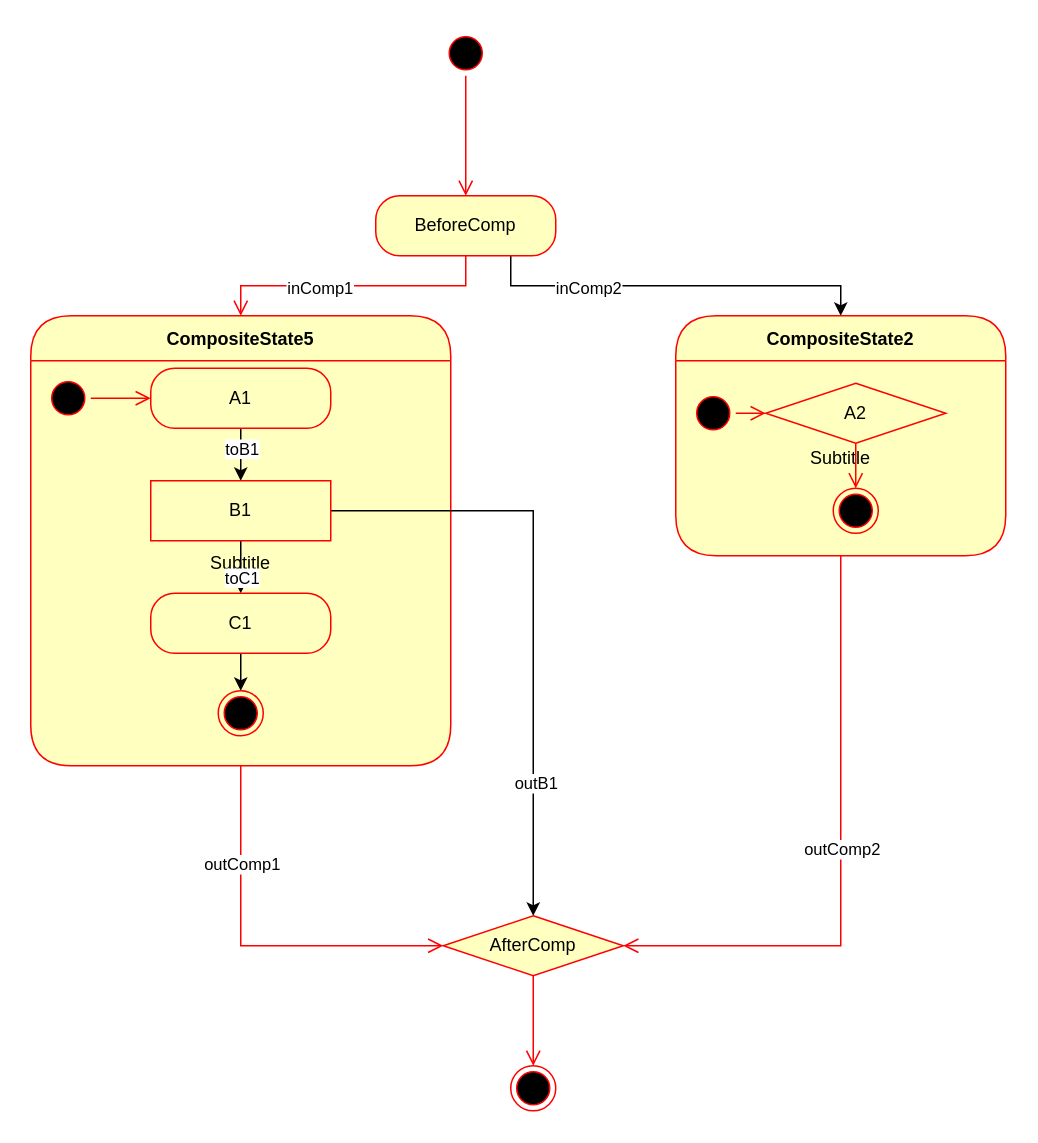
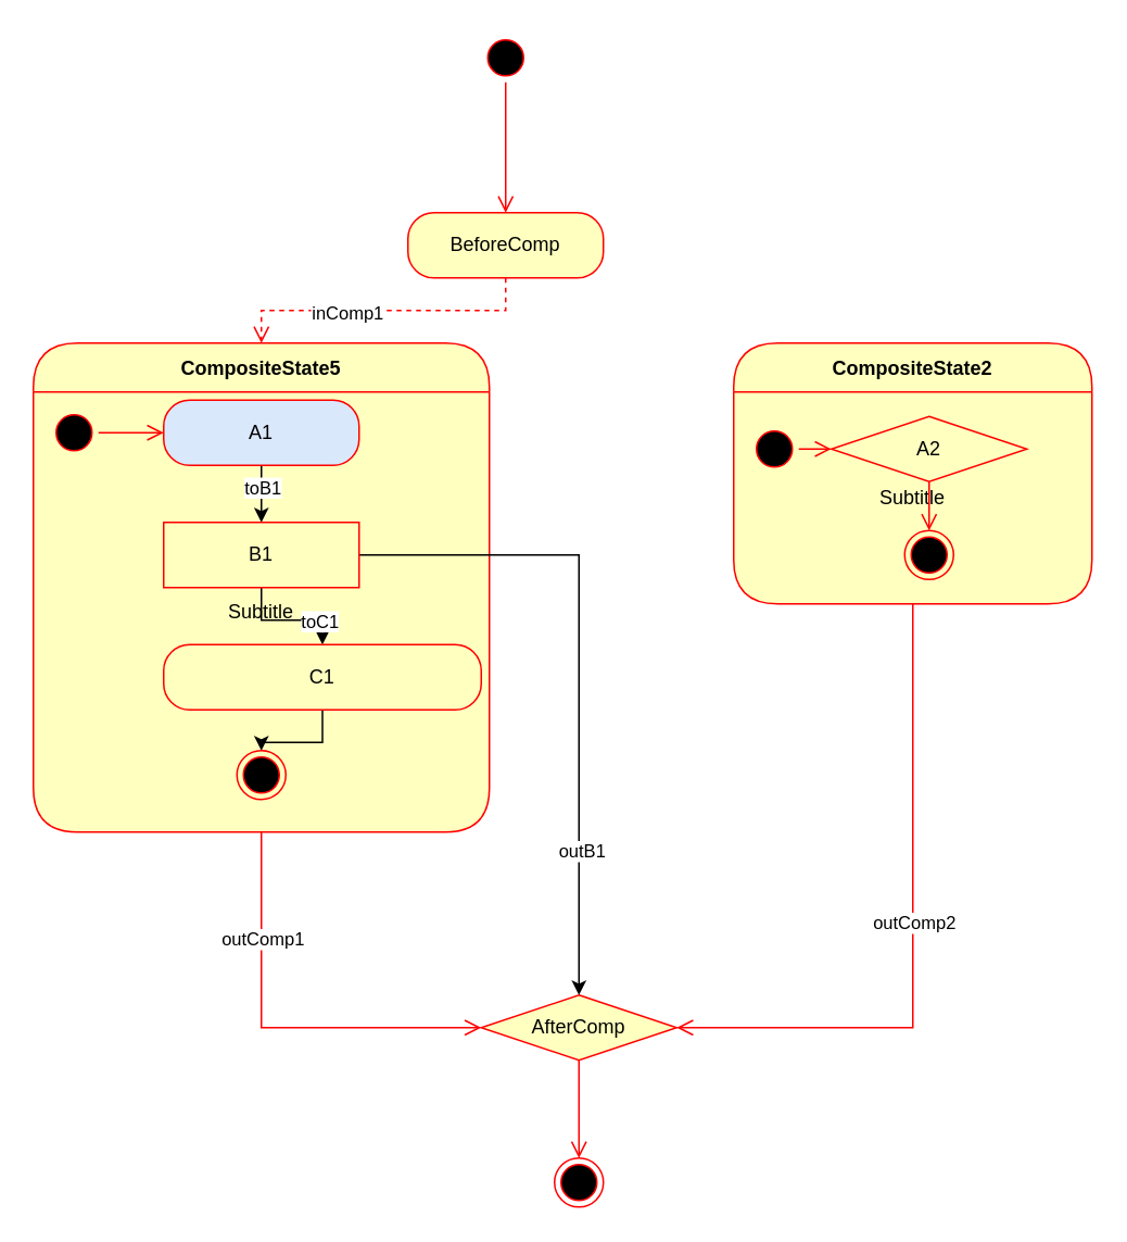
  <mxCell id="0" />
  <mxCell id="1" parent="0" />
  <mxCell id="2" value="" style="ellipse;html=1;shape=startState;fillColor=#000000;strokeColor=#ff0000;" vertex="1" parent="1"><mxGeometry x="295" y="20" width="30" height="30" as="geometry" /></mxCell>
  <mxCell id="3" value="" style="edgeStyle=orthogonalEdgeStyle;html=1;verticalAlign=bottom;endArrow=open;endSize=8;strokeColor=#ff0000;rounded=0;entryX=0.5;entryY=0;entryDx=0;entryDy=0;" edge="1" source="2" parent="1" target="6"><mxGeometry relative="1" as="geometry"><mxPoint x="310" y="110" as="targetPoint" /></mxGeometry></mxCell>
- <mxCell id="4" style="edgeStyle=orthogonalEdgeStyle;rounded=0;orthogonalLoop=1;jettySize=auto;html=1;entryX=0.5;entryY=0;entryDx=0;entryDy=0;exitX=0.75;exitY=1;exitDx=0;exitDy=0;" edge="1" parent="1" source="6" target="26"><mxGeometry relative="1" as="geometry" /></mxCell>
- <mxCell id="5" value="inComp2" style="edgeLabel;html=1;align=center;verticalAlign=middle;resizable=0;points=[];" vertex="1" connectable="0" parent="4"><mxGeometry x="-0.456" y="-1" relative="1" as="geometry"><mxPoint as="offset" /></mxGeometry></mxCell>
  <mxCell id="6" value="BeforeComp" style="rounded=1;whiteSpace=wrap;html=1;arcSize=40;fontColor=#000000;fillColor=#ffffc0;strokeColor=#ff0000;" vertex="1" parent="1"><mxGeometry x="250" y="130" width="120" height="40" as="geometry" /></mxCell>
- <mxCell id="7" value="" style="edgeStyle=orthogonalEdgeStyle;html=1;verticalAlign=bottom;endArrow=open;endSize=8;strokeColor=#ff0000;rounded=0;entryX=0.5;entryY=0;entryDx=0;entryDy=0;" edge="1" source="6" parent="1" target="9"><mxGeometry relative="1" as="geometry"><mxPoint x="145" y="230" as="targetPoint" /></mxGeometry></mxCell>
+ <mxCell id="7" value="" style="edgeStyle=orthogonalEdgeStyle;html=1;verticalAlign=bottom;endArrow=open;endSize=8;strokeColor=#ff0000;rounded=0;entryX=0.5;entryY=0;entryDx=0;entryDy=0;dashed=1;" edge="1" source="6" parent="1" target="9"><mxGeometry relative="1" as="geometry"><mxPoint x="145" y="230" as="targetPoint" /></mxGeometry></mxCell>
  <mxCell id="8" value="inComp1" style="edgeLabel;html=1;align=center;verticalAlign=middle;resizable=0;points=[];" vertex="1" connectable="0" parent="7"><mxGeometry x="0.238" y="1" relative="1" as="geometry"><mxPoint as="offset" /></mxGeometry></mxCell>
  <mxCell id="9" value="CompositeState5" style="swimlane;fontStyle=1;align=center;verticalAlign=middle;childLayout=stackLayout;horizontal=1;startSize=30;horizontalStack=0;resizeParent=0;resizeLast=1;container=0;fontColor=#000000;collapsible=0;rounded=1;arcSize=30;strokeColor=#ff0000;fillColor=#ffffc0;swimlaneFillColor=#ffffc0;dropTarget=0;" vertex="1" parent="1"><mxGeometry x="20" y="210" width="280" height="300" as="geometry" /></mxCell>
  <mxCell id="10" value="Subtitle" style="text;html=1;strokeColor=none;fillColor=none;align=center;verticalAlign=middle;spacingLeft=4;spacingRight=4;whiteSpace=wrap;overflow=hidden;rotatable=0;fontColor=#000000;" vertex="1" parent="9"><mxGeometry y="30" width="280" height="270" as="geometry" /></mxCell>
  <mxCell id="11" value="" style="edgeStyle=orthogonalEdgeStyle;html=1;verticalAlign=bottom;endArrow=open;endSize=8;strokeColor=#ff0000;rounded=0;entryX=0;entryY=0.5;entryDx=0;entryDy=0;" edge="1" source="9" parent="1" target="35"><mxGeometry relative="1" as="geometry"><mxPoint x="100" y="650" as="targetPoint" /></mxGeometry></mxCell>
  <mxCell id="12" value="outComp1" style="edgeLabel;html=1;align=center;verticalAlign=middle;resizable=0;points=[];" vertex="1" connectable="0" parent="11"><mxGeometry x="-0.493" relative="1" as="geometry"><mxPoint as="offset" /></mxGeometry></mxCell>
  <mxCell id="13" value="" style="ellipse;html=1;shape=startState;fillColor=#000000;strokeColor=#ff0000;" vertex="1" parent="1"><mxGeometry x="30" y="250" width="30" height="30" as="geometry" /></mxCell>
  <mxCell id="14" value="" style="edgeStyle=orthogonalEdgeStyle;html=1;verticalAlign=bottom;endArrow=open;endSize=8;strokeColor=#ff0000;rounded=0;" edge="1" source="13" parent="1" target="17"><mxGeometry relative="1" as="geometry"><mxPoint x="45" y="340" as="targetPoint" /></mxGeometry></mxCell>
  <mxCell id="15" value="" style="edgeStyle=orthogonalEdgeStyle;rounded=0;orthogonalLoop=1;jettySize=auto;html=1;" edge="1" parent="1" source="17" target="22"><mxGeometry relative="1" as="geometry" /></mxCell>
  <mxCell id="16" value="toB1" style="edgeLabel;html=1;align=center;verticalAlign=middle;resizable=0;points=[];" vertex="1" connectable="0" parent="15"><mxGeometry x="-0.422" relative="1" as="geometry"><mxPoint as="offset" /></mxGeometry></mxCell>
- <mxCell id="17" value="A1" style="rounded=1;whiteSpace=wrap;html=1;arcSize=40;fontColor=#000000;fillColor=#ffffc0;strokeColor=#ff0000;" vertex="1" parent="1"><mxGeometry x="100" y="245" width="120" height="40" as="geometry" /></mxCell>
+ <mxCell id="17" value="A1" style="rounded=1;whiteSpace=wrap;html=1;arcSize=40;fontColor=#000000;fillColor=#dae8fc;strokeColor=#ff0000;" vertex="1" parent="1"><mxGeometry x="100" y="245" width="120" height="40" as="geometry" /></mxCell>
  <mxCell id="18" value="" style="edgeStyle=orthogonalEdgeStyle;rounded=0;orthogonalLoop=1;jettySize=auto;html=1;" edge="1" parent="1" source="22" target="24"><mxGeometry relative="1" as="geometry" /></mxCell>
  <mxCell id="19" value="toC1" style="edgeLabel;html=1;align=center;verticalAlign=middle;resizable=0;points=[];" vertex="1" connectable="0" parent="18"><mxGeometry x="0.52" relative="1" as="geometry"><mxPoint as="offset" /></mxGeometry></mxCell>
  <mxCell id="20" style="edgeStyle=orthogonalEdgeStyle;rounded=0;orthogonalLoop=1;jettySize=auto;html=1;entryX=0.5;entryY=0;entryDx=0;entryDy=0;" edge="1" parent="1" source="22" target="35"><mxGeometry relative="1" as="geometry" /></mxCell>
  <mxCell id="21" value="outB1" style="edgeLabel;html=1;align=center;verticalAlign=middle;resizable=0;points=[];" vertex="1" connectable="0" parent="20"><mxGeometry x="0.561" y="1" relative="1" as="geometry"><mxPoint as="offset" /></mxGeometry></mxCell>
  <mxCell id="22" value="B1" style="whiteSpace=wrap;html=1;arcSize=40;fontColor=#000000;fillColor=#ffffc0;strokeColor=#ff0000;rounded=0;" vertex="1" parent="1"><mxGeometry x="100" y="320" width="120" height="40" as="geometry" /></mxCell>
  <mxCell id="23" value="" style="edgeStyle=orthogonalEdgeStyle;rounded=0;orthogonalLoop=1;jettySize=auto;html=1;" edge="1" parent="1" source="24" target="25"><mxGeometry relative="1" as="geometry"><mxPoint x="160" y="460" as="targetPoint" /></mxGeometry></mxCell>
- <mxCell id="24" value="C1" style="rounded=1;whiteSpace=wrap;html=1;arcSize=40;fontColor=#000000;fillColor=#ffffc0;strokeColor=#ff0000;" vertex="1" parent="1"><mxGeometry x="100" y="395" width="120" height="40" as="geometry" /></mxCell>
+ <mxCell id="24" value="C1" style="rounded=1;whiteSpace=wrap;html=1;arcSize=40;fontColor=#000000;fillColor=#ffffc0;strokeColor=#ff0000;" vertex="1" parent="1"><mxGeometry x="100" y="395" width="195" height="40" as="geometry" /></mxCell>
  <mxCell id="25" value="" style="ellipse;html=1;shape=endState;fillColor=#000000;strokeColor=#ff0000;" vertex="1" parent="1"><mxGeometry x="145" y="460" width="30" height="30" as="geometry" /></mxCell>
  <mxCell id="26" value="CompositeState2" style="swimlane;fontStyle=1;align=center;verticalAlign=middle;childLayout=stackLayout;horizontal=1;startSize=30;horizontalStack=0;resizeParent=0;resizeLast=1;container=0;fontColor=#000000;collapsible=0;rounded=1;arcSize=30;strokeColor=#ff0000;fillColor=#ffffc0;swimlaneFillColor=#ffffc0;dropTarget=0;" vertex="1" parent="1"><mxGeometry x="450" y="210" width="220" height="160" as="geometry" /></mxCell>
  <mxCell id="27" value="Subtitle" style="text;html=1;strokeColor=none;fillColor=none;align=center;verticalAlign=middle;spacingLeft=4;spacingRight=4;whiteSpace=wrap;overflow=hidden;rotatable=0;fontColor=#000000;" vertex="1" parent="26"><mxGeometry y="30" width="220" height="130" as="geometry" /></mxCell>
  <mxCell id="28" value="" style="edgeStyle=orthogonalEdgeStyle;html=1;verticalAlign=bottom;endArrow=open;endSize=8;strokeColor=#ff0000;rounded=0;entryX=1;entryY=0.5;entryDx=0;entryDy=0;exitX=0.5;exitY=1;exitDx=0;exitDy=0;" edge="1" source="27" parent="1" target="35"><mxGeometry relative="1" as="geometry"><mxPoint x="540" y="490" as="targetPoint" /></mxGeometry></mxCell>
  <mxCell id="29" value="outComp2" style="edgeLabel;html=1;align=center;verticalAlign=middle;resizable=0;points=[];" vertex="1" connectable="0" parent="28"><mxGeometry x="-0.039" relative="1" as="geometry"><mxPoint as="offset" /></mxGeometry></mxCell>
  <mxCell id="30" value="A2" style="rhombus;whiteSpace=wrap;html=1;arcSize=40;fontColor=#000000;fillColor=#ffffc0;strokeColor=#ff0000;" vertex="1" parent="1"><mxGeometry x="510" y="255" width="120" height="40" as="geometry" /></mxCell>
  <mxCell id="31" value="" style="edgeStyle=orthogonalEdgeStyle;html=1;verticalAlign=bottom;endArrow=open;endSize=8;strokeColor=#ff0000;rounded=0;entryX=0.5;entryY=0;entryDx=0;entryDy=0;" edge="1" source="30" parent="1" target="32"><mxGeometry relative="1" as="geometry"><mxPoint x="570" y="340" as="targetPoint" /></mxGeometry></mxCell>
  <mxCell id="32" value="" style="ellipse;html=1;shape=endState;fillColor=#000000;strokeColor=#ff0000;" vertex="1" parent="1"><mxGeometry x="555" y="325" width="30" height="30" as="geometry" /></mxCell>
  <mxCell id="33" value="" style="ellipse;html=1;shape=startState;fillColor=#000000;strokeColor=#ff0000;" vertex="1" parent="1"><mxGeometry x="460" y="260" width="30" height="30" as="geometry" /></mxCell>
  <mxCell id="34" value="" style="edgeStyle=orthogonalEdgeStyle;html=1;verticalAlign=bottom;endArrow=open;endSize=8;strokeColor=#ff0000;rounded=0;entryX=0;entryY=0.5;entryDx=0;entryDy=0;" edge="1" source="33" parent="1" target="30"><mxGeometry relative="1" as="geometry"><mxPoint x="475" y="355" as="targetPoint" /></mxGeometry></mxCell>
  <mxCell id="35" value="AfterComp" style="rhombus;whiteSpace=wrap;html=1;arcSize=40;fontColor=#000000;fillColor=#ffffc0;strokeColor=#ff0000;" vertex="1" parent="1"><mxGeometry x="295" y="610" width="120" height="40" as="geometry" /></mxCell>
  <mxCell id="36" value="" style="edgeStyle=orthogonalEdgeStyle;html=1;verticalAlign=bottom;endArrow=open;endSize=8;strokeColor=#ff0000;rounded=0;entryX=0.5;entryY=0;entryDx=0;entryDy=0;" edge="1" source="35" parent="1" target="37"><mxGeometry relative="1" as="geometry"><mxPoint x="360" y="730" as="targetPoint" /></mxGeometry></mxCell>
  <mxCell id="37" value="" style="ellipse;html=1;shape=endState;fillColor=#000000;strokeColor=#ff0000;" vertex="1" parent="1"><mxGeometry x="340" y="710" width="30" height="30" as="geometry" /></mxCell>
